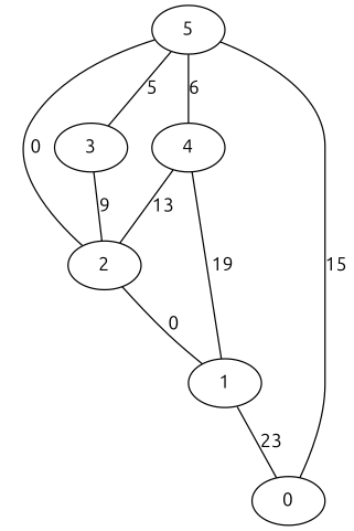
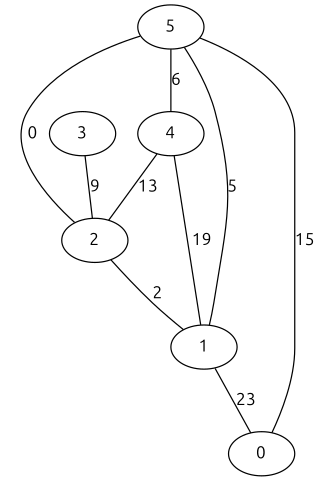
  graph {
    fontname=Ubuntu
    node [fontname=Ubuntu]
    edge [fontname=Ubuntu]
    1
    0
    2
    5
    3
    4
    1 -- 0 [label=23]
-   2 -- 1 [label=0]
+   2 -- 1 [label=2]
    2 -- 5 [label=0]
    5 -- 0 [label=15]
-   5 -- 3 [label=5]
+   5 -- 1 [label=5]
    5 -- 4 [label=6]
    3 -- 2 [label=9]
    4 -- 1 [label=19]
    4 -- 2 [label=13]
  }
